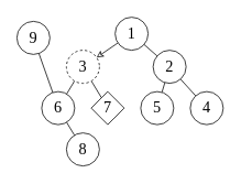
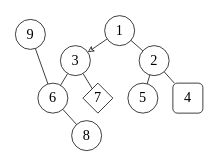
  <mxCell id="0" />
  <mxCell id="1" parent="0" />
  <mxCell id="2" style="rounded=0;orthogonalLoop=1;jettySize=auto;html=1;endArrow=classic;endFill=0;" parent="1" source="4" target="7" edge="1"><mxGeometry relative="1" as="geometry" /></mxCell>
  <mxCell id="3" style="edgeStyle=none;shape=connector;rounded=0;orthogonalLoop=1;jettySize=auto;html=1;labelBackgroundColor=default;strokeColor=default;align=center;verticalAlign=middle;fontFamily=Helvetica;fontSize=11;fontColor=default;endArrow=none;endFill=0;" parent="1" source="4" target="10" edge="1"><mxGeometry relative="1" as="geometry" /></mxCell>
  <mxCell id="4" value="1" style="ellipse;whiteSpace=wrap;html=1;fontFamily=Times New Roman;fontSize=19;fillColor=default;strokeColor=default;" parent="1" vertex="1"><mxGeometry x="139" y="20" width="40" height="40" as="geometry" /></mxCell>
  <mxCell id="5" style="edgeStyle=none;shape=connector;rounded=0;orthogonalLoop=1;jettySize=auto;html=1;labelBackgroundColor=default;strokeColor=default;align=center;verticalAlign=middle;fontFamily=Helvetica;fontSize=11;fontColor=default;endArrow=none;endFill=0;" parent="1" source="7" target="15" edge="1"><mxGeometry relative="1" as="geometry" /></mxCell>
  <mxCell id="6" style="edgeStyle=none;shape=connector;rounded=0;orthogonalLoop=1;jettySize=auto;html=1;labelBackgroundColor=default;strokeColor=default;align=center;verticalAlign=middle;fontFamily=Helvetica;fontSize=11;fontColor=default;endArrow=none;endFill=0;" parent="1" source="7" target="11" edge="1"><mxGeometry relative="1" as="geometry" /></mxCell>
- <mxCell id="7" value="3" style="ellipse;whiteSpace=wrap;html=1;fontFamily=Times New Roman;fontSize=19;fillColor=default;strokeColor=default;dashed=1;" parent="1" vertex="1"><mxGeometry x="80" y="60" width="40" height="40" as="geometry" /></mxCell>
+ <mxCell id="7" value="3" style="ellipse;whiteSpace=wrap;html=1;fontFamily=Times New Roman;fontSize=19;fillColor=default;strokeColor=default;" parent="1" vertex="1"><mxGeometry x="80" y="60" width="40" height="40" as="geometry" /></mxCell>
  <mxCell id="8" style="edgeStyle=none;shape=connector;rounded=0;orthogonalLoop=1;jettySize=auto;html=1;labelBackgroundColor=default;strokeColor=default;align=center;verticalAlign=middle;fontFamily=Helvetica;fontSize=11;fontColor=default;endArrow=none;endFill=0;" parent="1" source="10" target="12" edge="1"><mxGeometry relative="1" as="geometry" /></mxCell>
  <mxCell id="9" style="edgeStyle=none;shape=connector;rounded=0;orthogonalLoop=1;jettySize=auto;html=1;labelBackgroundColor=default;strokeColor=default;align=center;verticalAlign=middle;fontFamily=Helvetica;fontSize=11;fontColor=default;endArrow=none;endFill=0;" parent="1" source="10" target="16" edge="1"><mxGeometry relative="1" as="geometry" /></mxCell>
  <mxCell id="10" value="2" style="ellipse;whiteSpace=wrap;html=1;fontFamily=Times New Roman;fontSize=19;fillColor=default;strokeColor=default;" parent="1" vertex="1"><mxGeometry x="185" y="60" width="40" height="40" as="geometry" /></mxCell>
  <mxCell id="11" value="7" style="rhombus;whiteSpace=wrap;html=1;fontFamily=Times New Roman;fontSize=19;fillColor=default;strokeColor=default;" parent="1" vertex="1"><mxGeometry x="110" y="110" width="40" height="40" as="geometry" /></mxCell>
  <mxCell id="12" value="5" style="ellipse;whiteSpace=wrap;html=1;fontFamily=Times New Roman;fontSize=19;fillColor=default;strokeColor=default;" parent="1" vertex="1"><mxGeometry x="170" y="110" width="40" height="40" as="geometry" /></mxCell>
  <mxCell id="13" style="edgeStyle=none;shape=connector;rounded=0;orthogonalLoop=1;jettySize=auto;html=1;labelBackgroundColor=default;strokeColor=default;align=center;verticalAlign=middle;fontFamily=Helvetica;fontSize=11;fontColor=default;endArrow=none;endFill=0;" parent="1" source="15" target="17" edge="1"><mxGeometry relative="1" as="geometry" /></mxCell>
  <mxCell id="14" style="edgeStyle=none;shape=connector;rounded=0;orthogonalLoop=1;jettySize=auto;html=1;labelBackgroundColor=default;strokeColor=default;align=center;verticalAlign=middle;fontFamily=Helvetica;fontSize=11;fontColor=default;endArrow=none;endFill=0;" parent="1" source="15" target="18" edge="1"><mxGeometry relative="1" as="geometry" /></mxCell>
  <mxCell id="15" value="6" style="ellipse;whiteSpace=wrap;html=1;fontFamily=Times New Roman;fontSize=19;fillColor=default;strokeColor=default;" parent="1" vertex="1"><mxGeometry x="50" y="110" width="40" height="40" as="geometry" /></mxCell>
- <mxCell id="16" value="4" style="ellipse;whiteSpace=wrap;html=1;fontFamily=Times New Roman;fontSize=19;fillColor=default;strokeColor=default;" parent="1" vertex="1"><mxGeometry x="230" y="110" width="40" height="40" as="geometry" /></mxCell>
+ <mxCell id="16" value="4" style="whiteSpace=wrap;html=1;fontFamily=Times New Roman;fontSize=19;fillColor=default;strokeColor=default;rounded=1;" parent="1" vertex="1"><mxGeometry x="230" y="110" width="40" height="40" as="geometry" /></mxCell>
  <mxCell id="17" value="9" style="ellipse;whiteSpace=wrap;html=1;fontFamily=Times New Roman;fontSize=19;fillColor=default;strokeColor=default;" parent="1" vertex="1"><mxGeometry x="20" y="25" width="40" height="40" as="geometry" /></mxCell>
- <mxCell id="18" value="8" style="ellipse;whiteSpace=wrap;html=1;fontFamily=Times New Roman;fontSize=19;fillColor=default;strokeColor=default;" parent="1" vertex="1"><mxGeometry x="80" y="160" width="40" height="40" as="geometry" /></mxCell>
+ <mxCell id="18" value="8" style="ellipse;whiteSpace=wrap;html=1;fontFamily=Times New Roman;fontSize=19;fillColor=default;strokeColor=default;" parent="1" vertex="1"><mxGeometry x="95" y="160" width="40" height="40" as="geometry" /></mxCell>
